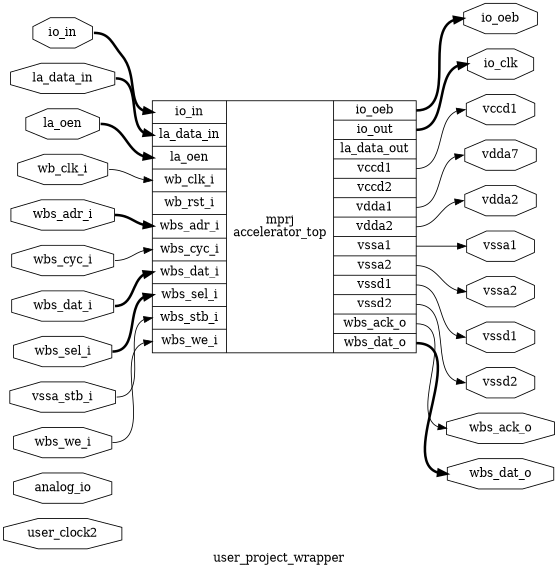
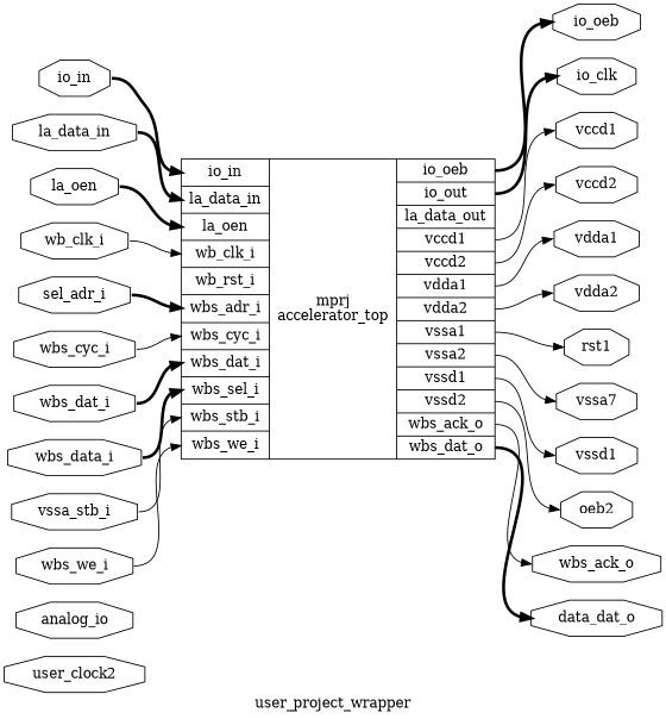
  digraph {
    label=user_project_wrapper
    rankdir=LR
    remincross=true
    node [color=black fontcolor=black shape=octagon]
    edge [color=black headport=w tailport=e]
    n1 [label=user_clock2]
    n2 [label=analog_io]
    n3 [label=io_oeb]
    n4 [label=io_clk]
    n5 [label=io_in]
    n6 [label="{{<p5> io_in|<p8> la_data_in|<p6> la_oen|<p18> wb_clk_i|<p17> wb_rst_i|<p11> wbs_adr_i|<p15> wbs_cyc_i|<p12> wbs_dat_i|<p13> wbs_sel_i|<p16> wbs_stb_i|<p14> wbs_we_i}|mprj\naccelerator_top|{<p3> io_oeb|<p4> io_out|<p7> la_data_out|<p22> vccd1|<p21> vccd2|<p26> vdda1|<p25> vdda2|<p24> vssa1|<p23> vssa2|<p20> vssd1|<p19> vssd2|<p10> wbs_ack_o|<p9> wbs_dat_o}}" shape=record color="" fontcolor=""]
-   n7 [label=wbs_dat_o]
+   n7 [label=data_dat_o]
    n8 [label=wbs_ack_o]
-   n9 [label=vssd2]
+   n9 [label=oeb2]
    n10 [label=vssd1]
+   n11 [label=vccd2]
    n12 [label=vccd1]
-   n13 [label=vssa2]
-   n14 [label=vssa1]
+   n13 [label=vssa7]
+   n14 [label=rst1]
    n15 [label=vdda2]
-   n16 [label=vdda7]
+   n16 [label=vdda1]
    n17 [label=la_oen]
    n18 [label=la_data_in]
-   n19 [label=wbs_adr_i]
+   n19 [label=sel_adr_i]
    n20 [label=wbs_dat_i]
-   n21 [label=wbs_sel_i]
+   n21 [label=wbs_data_i]
    n22 [label=wbs_we_i]
    n23 [label=wbs_cyc_i]
    n24 [label=vssa_stb_i]
    n25 [label=wb_clk_i]
    n5 -> n6 [headport="p5:w" style="setlinewidth(3)"]
    n6 -> n3 [style="setlinewidth(3)" tailport="p3:e"]
    n6 -> n4 [style="setlinewidth(3)" tailport="p4:e"]
    n6 -> n7 [style="setlinewidth(3)" tailport="p9:e"]
    n6 -> n8 [tailport="p10:e"]
    n6 -> n9 [tailport="p19:e"]
    n6 -> n10 [tailport="p20:e"]
+   n6 -> n11 [tailport="p21:e"]
    n6 -> n12 [tailport="p22:e"]
    n6 -> n13 [tailport="p23:e"]
    n6 -> n14 [tailport="p24:e"]
    n6 -> n15 [tailport="p25:e"]
    n6 -> n16 [tailport="p26:e"]
    n17 -> n6 [headport="p6:w" style="setlinewidth(3)"]
    n18 -> n6 [headport="p8:w" style="setlinewidth(3)"]
    n19 -> n6 [headport="p11:w" style="setlinewidth(3)"]
    n20 -> n6 [headport="p12:w" style="setlinewidth(3)"]
    n21 -> n6 [headport="p13:w" style="setlinewidth(3)"]
    n22 -> n6 [headport="p14:w"]
    n23 -> n6 [headport="p15:w"]
    n24 -> n6 [headport="p16:w"]
    n25 -> n6 [headport="p18:w"]
  }
